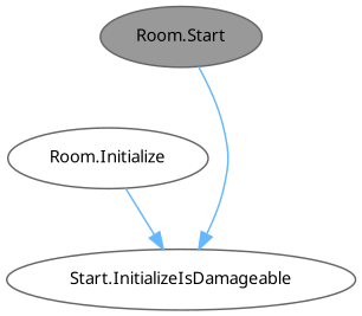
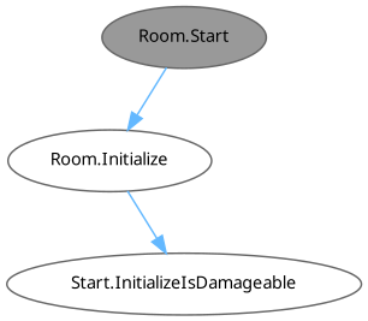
  digraph {
    fontname="Noto Sans"
    rankdir=TB
    node [color=grey40 fillcolor=white fontname="Noto Sans" fontsize=10 margin=0.1 style=filled]
    edge [color=steelblue1 fontname="Noto Sans" fontsize=10 labelfontname=Helvetica labelfontsize=10 style=solid]
    n1 [color=gray40 fillcolor=grey60 fontcolor=black height=0.2 label="Room.Start" width=0.4]
    n2 [height=0.2 label="Room.Initialize" width=0.4]
    n3 [height=0.2 label="Start.InitializeIsDamageable" width=0.4]
-   n1 -> n3
+   n1 -> n2
    n2 -> n3
  }
